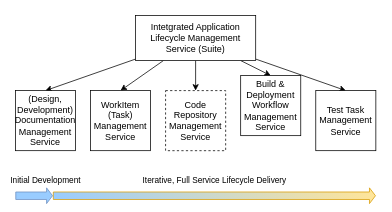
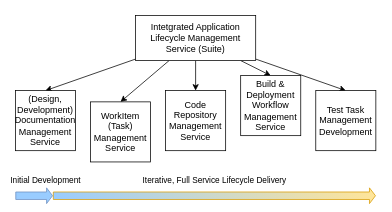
  <mxCell id="0" />
  <mxCell id="1" parent="0" />
  <mxCell id="2" style="rounded=0;orthogonalLoop=1;jettySize=auto;html=1;entryX=0.5;entryY=0;entryDx=0;entryDy=0;" edge="1" parent="1" source="7" target="8"><mxGeometry relative="1" as="geometry" /></mxCell>
  <mxCell id="3" style="edgeStyle=none;rounded=0;orthogonalLoop=1;jettySize=auto;html=1;entryX=0.5;entryY=0;entryDx=0;entryDy=0;" edge="1" parent="1" source="7" target="9"><mxGeometry relative="1" as="geometry" /></mxCell>
  <mxCell id="4" style="edgeStyle=none;rounded=0;orthogonalLoop=1;jettySize=auto;html=1;entryX=0.5;entryY=0;entryDx=0;entryDy=0;" edge="1" parent="1" source="7" target="10"><mxGeometry relative="1" as="geometry" /></mxCell>
  <mxCell id="5" style="edgeStyle=none;rounded=0;orthogonalLoop=1;jettySize=auto;html=1;entryX=0.5;entryY=0;entryDx=0;entryDy=0;" edge="1" parent="1" source="7" target="11"><mxGeometry relative="1" as="geometry" /></mxCell>
  <mxCell id="6" style="edgeStyle=none;rounded=0;orthogonalLoop=1;jettySize=auto;html=1;entryX=0.5;entryY=0;entryDx=0;entryDy=0;" edge="1" parent="1" source="7" target="12"><mxGeometry relative="1" as="geometry" /></mxCell>
  <mxCell id="7" value="Intetgrated Application Lifecycle Management Service (Suite)" style="rounded=0;whiteSpace=wrap;html=1;" vertex="1" parent="1"><mxGeometry x="180" y="20" width="160" height="60" as="geometry" /></mxCell>
- <mxCell id="8" value="WorkItem (Task) Management&lt;br&gt;Service" style="rounded=0;whiteSpace=wrap;html=1;" vertex="1" parent="1"><mxGeometry x="120" y="120" width="80" height="80" as="geometry" /></mxCell>
- <mxCell id="9" value="Code Repository Management Service" style="rounded=0;whiteSpace=wrap;html=1;dashed=1;" vertex="1" parent="1"><mxGeometry x="220" y="120" width="80" height="80" as="geometry" /></mxCell>
+ <mxCell id="8" value="WorkItem (Task) Management&lt;br&gt;Service" style="rounded=0;whiteSpace=wrap;html=1;" vertex="1" parent="1"><mxGeometry x="120" y="135" width="80" height="80" as="geometry" /></mxCell>
+ <mxCell id="9" value="Code Repository Management Service" style="rounded=0;whiteSpace=wrap;html=1;" vertex="1" parent="1"><mxGeometry x="220" y="120" width="80" height="80" as="geometry" /></mxCell>
  <mxCell id="10" value="Build &amp;amp; Deployment Workflow Management Service" style="rounded=0;whiteSpace=wrap;html=1;" vertex="1" parent="1"><mxGeometry x="320" y="100" width="80" height="80" as="geometry" /></mxCell>
- <mxCell id="11" value="Test Task Management&lt;br&gt;Service" style="rounded=0;whiteSpace=wrap;html=1;" vertex="1" parent="1"><mxGeometry x="420" y="120" width="80" height="80" as="geometry" /></mxCell>
+ <mxCell id="11" value="Test Task Management&lt;br&gt;Development" style="rounded=0;whiteSpace=wrap;html=1;" vertex="1" parent="1"><mxGeometry x="420" y="120" width="80" height="80" as="geometry" /></mxCell>
  <mxCell id="12" value="(Design, Development) Documentation&lt;br&gt;Management Service" style="rounded=0;whiteSpace=wrap;html=1;" vertex="1" parent="1"><mxGeometry x="20" y="120" width="80" height="80" as="geometry" /></mxCell>
  <mxCell id="13" value="Initial Development" style="shape=flexArrow;endArrow=classic;html=1;endWidth=10;endSize=2.33;strokeColor=#6c8ebf;fillColor=#99CCFF;" edge="1" parent="1"><mxGeometry x="0.6" y="20" width="50" height="50" relative="1" as="geometry"><mxPoint x="20" y="260" as="sourcePoint" /><mxPoint x="70" y="260" as="targetPoint" /><mxPoint as="offset" /></mxGeometry></mxCell>
  <mxCell id="14" value="Iterative, Full Service Lifecycle Delivery" style="shape=flexArrow;endArrow=classic;html=1;endWidth=10;endSize=2.33;strokeColor=#d79b00;gradientDirection=east;gradientColor=#FFE599;fillColor=#99CCFF;" edge="1" parent="1"><mxGeometry y="20" width="50" height="50" relative="1" as="geometry"><mxPoint x="70" y="260" as="sourcePoint" /><mxPoint x="500" y="260" as="targetPoint" /><mxPoint as="offset" /></mxGeometry></mxCell>
